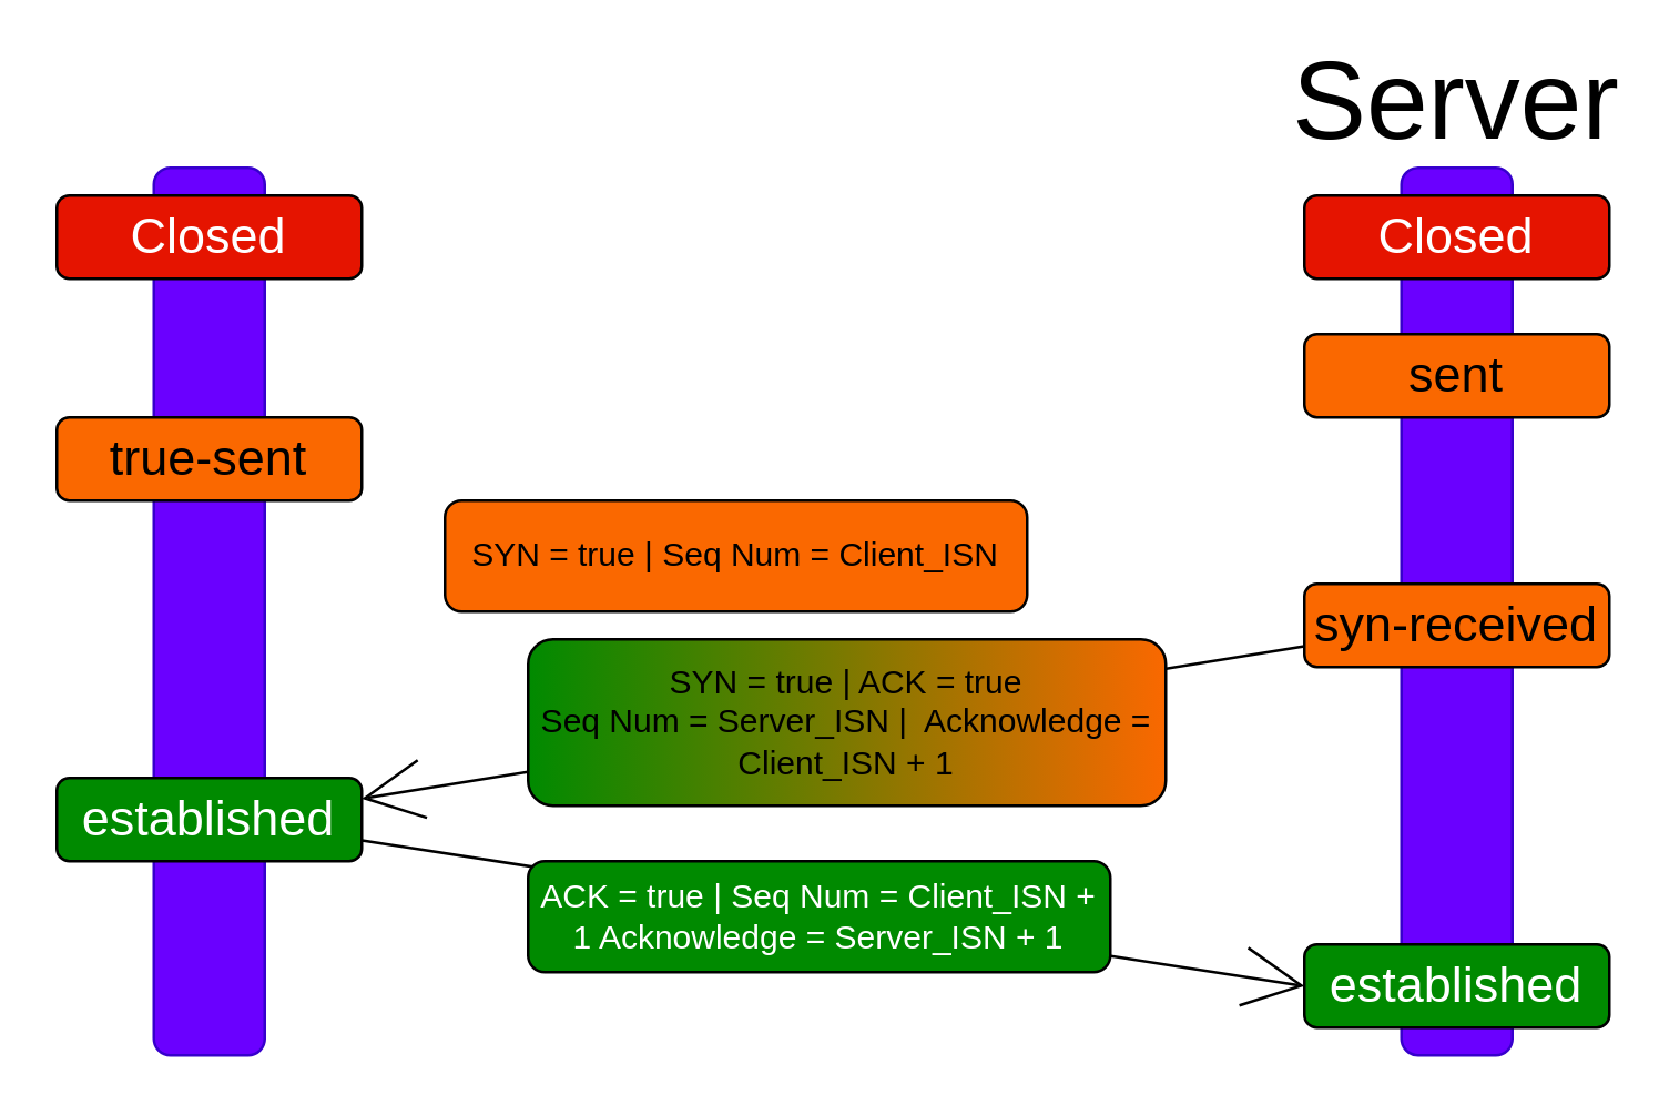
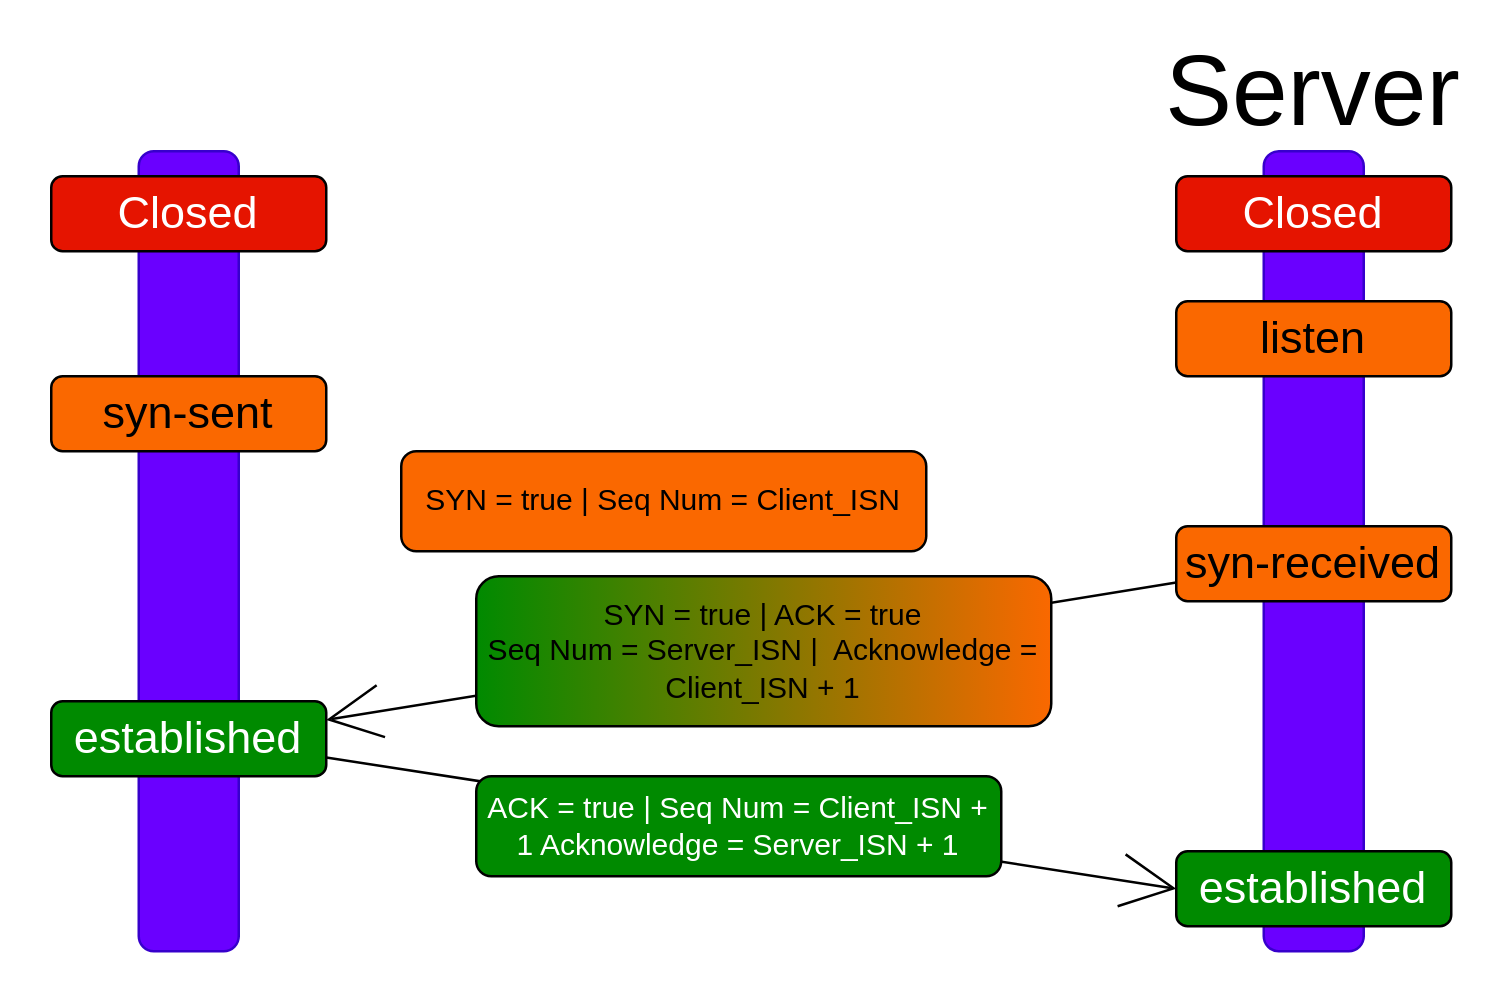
  <mxCell id="0" />
  <mxCell id="1" parent="0" />
  <mxCell id="2" value="" style="rounded=1;whiteSpace=wrap;html=1;strokeColor=#3700CC;fillColor=#6a00ff;fontColor=#ffffff;" parent="1" vertex="1"><mxGeometry x="55" y="60" width="40" height="320" as="geometry" /></mxCell>
  <mxCell id="3" value="" style="rounded=1;whiteSpace=wrap;html=1;strokeColor=#3700CC;fillColor=#6a00ff;fontColor=#ffffff;" parent="1" vertex="1"><mxGeometry x="505" y="60" width="40" height="320" as="geometry" /></mxCell>
  <mxCell id="4" value="Server" style="text;html=1;strokeColor=none;fillColor=none;align=center;verticalAlign=middle;whiteSpace=wrap;rounded=0;fontSize=40;" parent="1" vertex="1"><mxGeometry x="495" width="60" height="30" as="geometry" y="20" /></mxCell>
  <mxCell id="5" value="SYN = true | Seq Num = Client_ISN" style="rounded=1;whiteSpace=wrap;html=1;fillColor=#fa6800;fontColor=#000000;strokeColor=#000000;" parent="1" vertex="1"><mxGeometry x="160" y="180" width="210" height="40" as="geometry" /></mxCell>
  <mxCell id="6" value="Closed" style="rounded=1;whiteSpace=wrap;html=1;fontSize=18;strokeColor=#000000;fillColor=#e51400;fontColor=#ffffff;" vertex="1" parent="1"><mxGeometry x="20" y="70" width="110" height="30" as="geometry" /></mxCell>
- <mxCell id="7" value="true-sent" style="rounded=1;whiteSpace=wrap;html=1;fontSize=18;strokeColor=#000000;fillColor=#fa6800;fontColor=#000000;" vertex="1" parent="1"><mxGeometry x="20" y="150" width="110" height="30" as="geometry" /></mxCell>
+ <mxCell id="7" value="syn-sent" style="rounded=1;whiteSpace=wrap;html=1;fontSize=18;strokeColor=#000000;fillColor=#fa6800;fontColor=#000000;" vertex="1" parent="1"><mxGeometry x="20" y="150" width="110" height="30" as="geometry" /></mxCell>
  <mxCell id="8" value="established" style="rounded=1;whiteSpace=wrap;html=1;fontSize=18;strokeColor=#000000;fillColor=#008a00;fontColor=#ffffff;" vertex="1" parent="1"><mxGeometry x="20" y="280" width="110" height="30" as="geometry" /></mxCell>
  <mxCell id="9" value="Closed" style="rounded=1;whiteSpace=wrap;html=1;fontSize=18;strokeColor=#000000;fillColor=#e51400;fontColor=#ffffff;" vertex="1" parent="1"><mxGeometry x="470" y="70" width="110" height="30" as="geometry" /></mxCell>
- <mxCell id="10" value="sent" style="rounded=1;whiteSpace=wrap;html=1;fontSize=18;strokeColor=#000000;fillColor=#fa6800;fontColor=#000000;" vertex="1" parent="1"><mxGeometry x="470" y="120" width="110" height="30" as="geometry" /></mxCell>
+ <mxCell id="10" value="listen" style="rounded=1;whiteSpace=wrap;html=1;fontSize=18;strokeColor=#000000;fillColor=#fa6800;fontColor=#000000;" vertex="1" parent="1"><mxGeometry x="470" y="120" width="110" height="30" as="geometry" /></mxCell>
  <mxCell id="11" value="syn-received" style="rounded=1;whiteSpace=wrap;html=1;fontSize=18;strokeColor=#000000;fillColor=#fa6800;fontColor=#000000;" vertex="1" parent="1"><mxGeometry x="470" y="210" width="110" height="30" as="geometry" /></mxCell>
  <mxCell id="12" value="established" style="rounded=1;whiteSpace=wrap;html=1;fontSize=18;strokeColor=#000000;fillColor=#008a00;fontColor=#ffffff;" vertex="1" parent="1"><mxGeometry x="470" y="340" width="110" height="30" as="geometry" /></mxCell>
  <mxCell id="13" style="html=1;fontSize=12;endArrow=open;endFill=0;endSize=20;entryX=1;entryY=0.25;entryDx=0;entryDy=0;elbow=vertical;exitX=0;exitY=0.75;exitDx=0;exitDy=0;" edge="1" parent="1" source="11" target="8"><mxGeometry relative="1" as="geometry"><mxPoint x="515" y="227.5" as="targetPoint" /><mxPoint x="480" y="250" as="sourcePoint" /></mxGeometry></mxCell>
  <mxCell id="14" value="SYN = true | ACK = true &lt;br&gt;Seq Num = Server_ISN&amp;nbsp;|&amp;nbsp; Acknowledge = Client_ISN&amp;nbsp;+ 1" style="rounded=1;whiteSpace=wrap;html=1;fillColor=#fa6800;fontColor=#000000;strokeColor=#000000;gradientColor=#008A00;gradientDirection=west;" vertex="1" parent="1"><mxGeometry x="190" y="230" width="230" height="60" as="geometry" /></mxCell>
  <mxCell id="15" style="html=1;fontSize=12;endArrow=open;endFill=0;endSize=20;entryX=0;entryY=0.5;entryDx=0;entryDy=0;elbow=vertical;exitX=1;exitY=0.75;exitDx=0;exitDy=0;" edge="1" parent="1" source="8" target="12"><mxGeometry relative="1" as="geometry"><mxPoint x="85" y="305" as="targetPoint" /><mxPoint x="110" y="340" as="sourcePoint" /></mxGeometry></mxCell>
  <mxCell id="16" value="ACK = true | Seq Num = Client_ISN + 1 Acknowledge = Server_ISN&amp;nbsp;+ 1" style="rounded=1;whiteSpace=wrap;html=1;fillColor=#008a00;fontColor=#ffffff;strokeColor=#000000;" vertex="1" parent="1"><mxGeometry x="190" y="310" width="210" height="40" as="geometry" /></mxCell>
